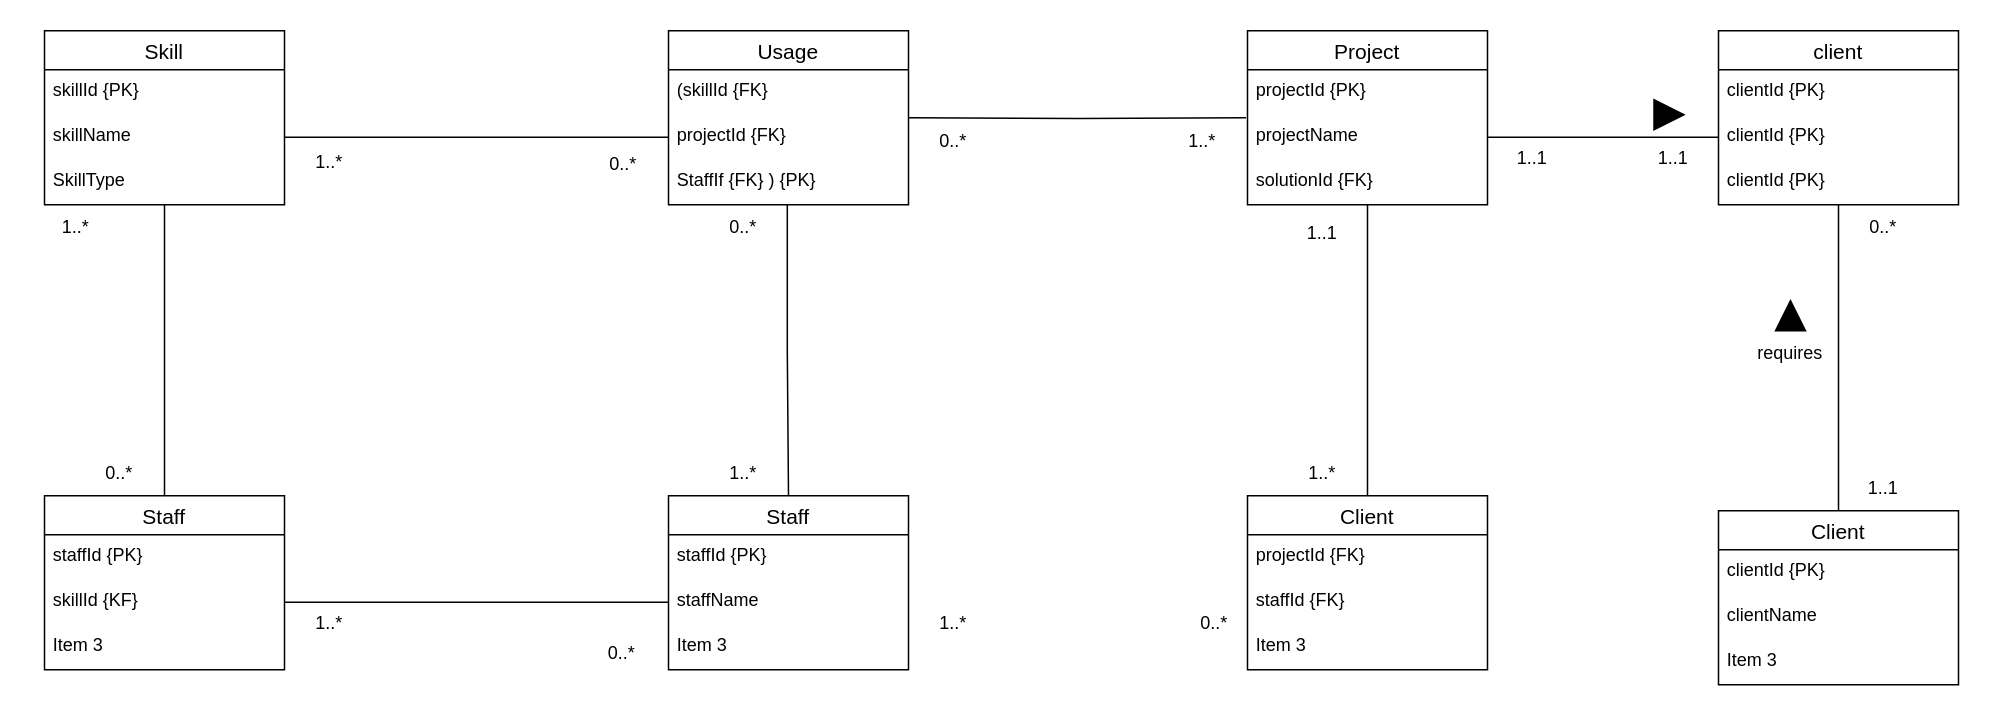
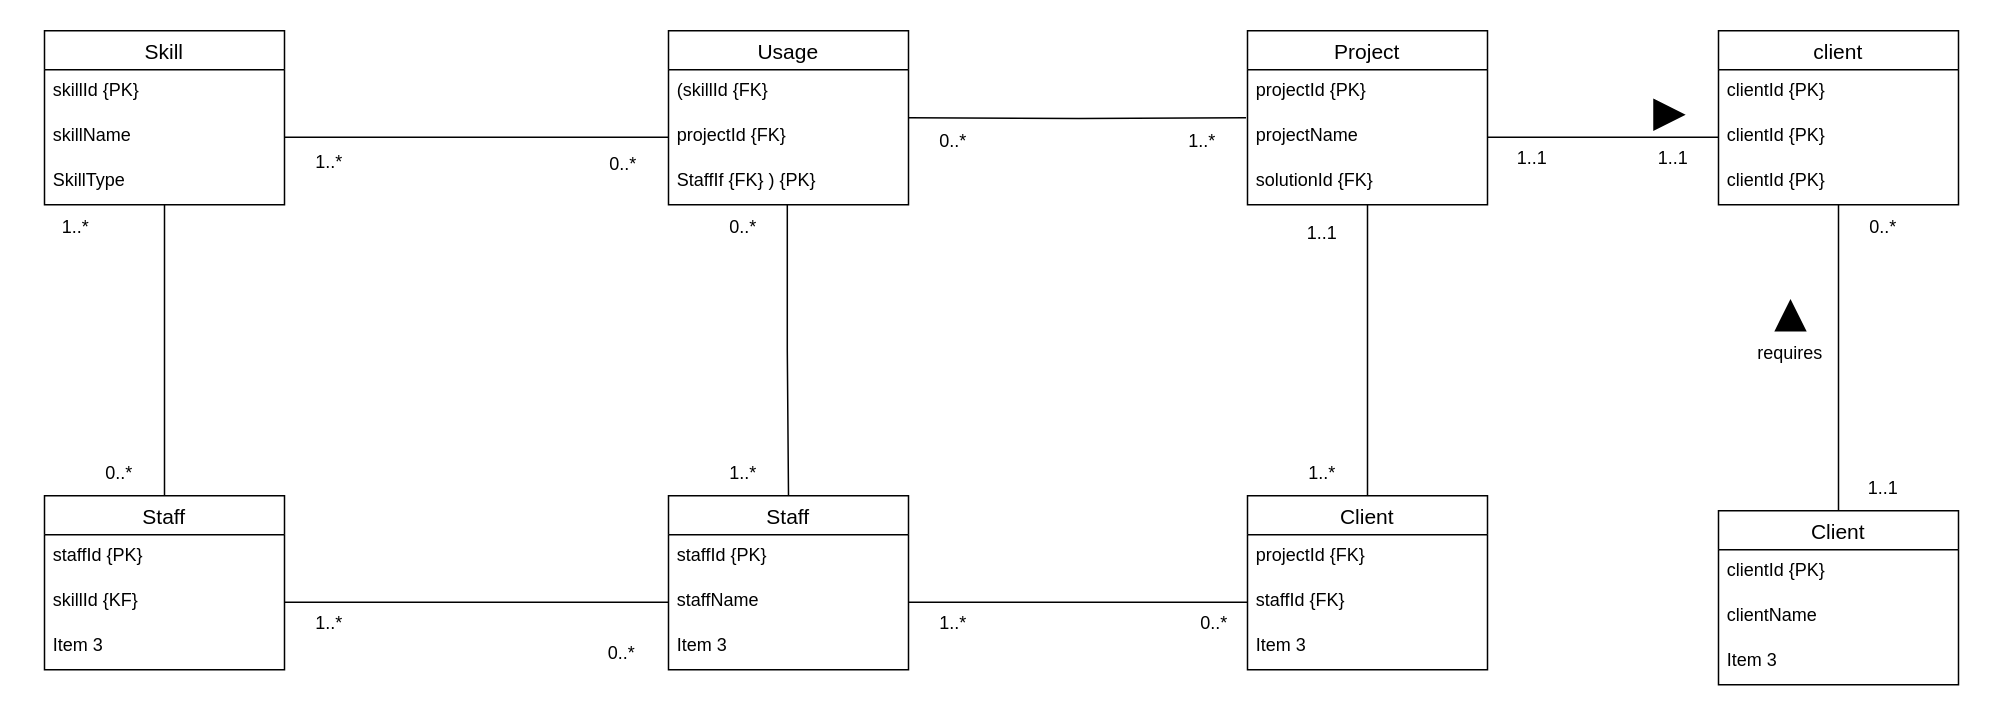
  <mxCell id="0" />
  <mxCell id="1" parent="0" />
  <mxCell id="2" value="Skill" style="swimlane;fontStyle=0;childLayout=stackLayout;horizontal=1;startSize=26;horizontalStack=0;resizeParent=1;resizeParentMax=0;resizeLast=0;collapsible=1;marginBottom=0;align=center;fontSize=14;" vertex="1" parent="1"><mxGeometry x="29" y="20" width="160" height="116" as="geometry" /></mxCell>
  <mxCell id="3" value="skillId {PK}" style="text;strokeColor=none;fillColor=none;spacingLeft=4;spacingRight=4;overflow=hidden;rotatable=0;points=[[0,0.5],[1,0.5]];portConstraint=eastwest;fontSize=12;" vertex="1" parent="2"><mxGeometry y="26" width="160" height="30" as="geometry" /></mxCell>
  <mxCell id="4" value="skillName " style="text;strokeColor=none;fillColor=none;spacingLeft=4;spacingRight=4;overflow=hidden;rotatable=0;points=[[0,0.5],[1,0.5]];portConstraint=eastwest;fontSize=12;" vertex="1" parent="2"><mxGeometry y="56" width="160" height="30" as="geometry" /></mxCell>
  <mxCell id="5" value="SkillType" style="text;strokeColor=none;fillColor=none;spacingLeft=4;spacingRight=4;overflow=hidden;rotatable=0;points=[[0,0.5],[1,0.5]];portConstraint=eastwest;fontSize=12;" vertex="1" parent="2"><mxGeometry y="86" width="160" height="30" as="geometry" /></mxCell>
  <mxCell id="6" value="Project" style="swimlane;fontStyle=0;childLayout=stackLayout;horizontal=1;startSize=26;horizontalStack=0;resizeParent=1;resizeParentMax=0;resizeLast=0;collapsible=1;marginBottom=0;align=center;fontSize=14;" vertex="1" parent="1"><mxGeometry x="831" y="20" width="160" height="116" as="geometry" /></mxCell>
  <mxCell id="7" value="projectId {PK}" style="text;strokeColor=none;fillColor=none;spacingLeft=4;spacingRight=4;overflow=hidden;rotatable=0;points=[[0,0.5],[1,0.5]];portConstraint=eastwest;fontSize=12;" vertex="1" parent="6"><mxGeometry y="26" width="160" height="30" as="geometry" /></mxCell>
  <mxCell id="8" value="projectName" style="text;strokeColor=none;fillColor=none;spacingLeft=4;spacingRight=4;overflow=hidden;rotatable=0;points=[[0,0.5],[1,0.5]];portConstraint=eastwest;fontSize=12;" vertex="1" parent="6"><mxGeometry y="56" width="160" height="30" as="geometry" /></mxCell>
  <mxCell id="9" value="solutionId {FK}" style="text;strokeColor=none;fillColor=none;spacingLeft=4;spacingRight=4;overflow=hidden;rotatable=0;points=[[0,0.5],[1,0.5]];portConstraint=eastwest;fontSize=12;" vertex="1" parent="6"><mxGeometry y="86" width="160" height="30" as="geometry" /></mxCell>
  <mxCell id="10" value="client" style="swimlane;fontStyle=0;childLayout=stackLayout;horizontal=1;startSize=26;horizontalStack=0;resizeParent=1;resizeParentMax=0;resizeLast=0;collapsible=1;marginBottom=0;align=center;fontSize=14;" vertex="1" parent="1"><mxGeometry x="1145" y="20" width="160" height="116" as="geometry" /></mxCell>
  <mxCell id="11" value="clientId {PK}" style="text;strokeColor=none;fillColor=none;spacingLeft=4;spacingRight=4;overflow=hidden;rotatable=0;points=[[0,0.5],[1,0.5]];portConstraint=eastwest;fontSize=12;" vertex="1" parent="10"><mxGeometry y="26" width="160" height="30" as="geometry" /></mxCell>
  <mxCell id="12" value="clientId {PK}" style="text;strokeColor=none;fillColor=none;spacingLeft=4;spacingRight=4;overflow=hidden;rotatable=0;points=[[0,0.5],[1,0.5]];portConstraint=eastwest;fontSize=12;" vertex="1" parent="10"><mxGeometry y="56" width="160" height="30" as="geometry" /></mxCell>
  <mxCell id="13" value="clientId {PK}" style="text;strokeColor=none;fillColor=none;spacingLeft=4;spacingRight=4;overflow=hidden;rotatable=0;points=[[0,0.5],[1,0.5]];portConstraint=eastwest;fontSize=12;" vertex="1" parent="10"><mxGeometry y="86" width="160" height="30" as="geometry" /></mxCell>
  <mxCell id="14" style="edgeStyle=orthogonalEdgeStyle;rounded=0;orthogonalLoop=1;jettySize=auto;html=1;endArrow=none;endFill=0;" edge="1" parent="1" source="15" target="10"><mxGeometry relative="1" as="geometry" /></mxCell>
  <mxCell id="15" value="Client" style="swimlane;fontStyle=0;childLayout=stackLayout;horizontal=1;startSize=26;horizontalStack=0;resizeParent=1;resizeParentMax=0;resizeLast=0;collapsible=1;marginBottom=0;align=center;fontSize=14;" vertex="1" parent="1"><mxGeometry x="1145" y="340" width="160" height="116" as="geometry" /></mxCell>
  <mxCell id="16" value="clientId {PK}" style="text;strokeColor=none;fillColor=none;spacingLeft=4;spacingRight=4;overflow=hidden;rotatable=0;points=[[0,0.5],[1,0.5]];portConstraint=eastwest;fontSize=12;" vertex="1" parent="15"><mxGeometry y="26" width="160" height="30" as="geometry" /></mxCell>
  <mxCell id="17" value="clientName" style="text;strokeColor=none;fillColor=none;spacingLeft=4;spacingRight=4;overflow=hidden;rotatable=0;points=[[0,0.5],[1,0.5]];portConstraint=eastwest;fontSize=12;" vertex="1" parent="15"><mxGeometry y="56" width="160" height="30" as="geometry" /></mxCell>
  <mxCell id="18" value="Item 3" style="text;strokeColor=none;fillColor=none;spacingLeft=4;spacingRight=4;overflow=hidden;rotatable=0;points=[[0,0.5],[1,0.5]];portConstraint=eastwest;fontSize=12;" vertex="1" parent="15"><mxGeometry y="86" width="160" height="30" as="geometry" /></mxCell>
  <mxCell id="19" value="Staff" style="swimlane;fontStyle=0;childLayout=stackLayout;horizontal=1;startSize=26;horizontalStack=0;resizeParent=1;resizeParentMax=0;resizeLast=0;collapsible=1;marginBottom=0;align=center;fontSize=14;" vertex="1" parent="1"><mxGeometry x="445" y="330" width="160" height="116" as="geometry" /></mxCell>
  <mxCell id="20" value="staffId {PK}" style="text;strokeColor=none;fillColor=none;spacingLeft=4;spacingRight=4;overflow=hidden;rotatable=0;points=[[0,0.5],[1,0.5]];portConstraint=eastwest;fontSize=12;" vertex="1" parent="19"><mxGeometry y="26" width="160" height="30" as="geometry" /></mxCell>
  <mxCell id="21" value="staffName" style="text;strokeColor=none;fillColor=none;spacingLeft=4;spacingRight=4;overflow=hidden;rotatable=0;points=[[0,0.5],[1,0.5]];portConstraint=eastwest;fontSize=12;" vertex="1" parent="19"><mxGeometry y="56" width="160" height="30" as="geometry" /></mxCell>
  <mxCell id="22" value="Item 3" style="text;strokeColor=none;fillColor=none;spacingLeft=4;spacingRight=4;overflow=hidden;rotatable=0;points=[[0,0.5],[1,0.5]];portConstraint=eastwest;fontSize=12;" vertex="1" parent="19"><mxGeometry y="86" width="160" height="30" as="geometry" /></mxCell>
  <mxCell id="23" style="edgeStyle=orthogonalEdgeStyle;rounded=0;orthogonalLoop=1;jettySize=auto;html=1;entryX=-0.006;entryY=0.067;entryDx=0;entryDy=0;entryPerimeter=0;endArrow=none;endFill=0;" edge="1" parent="1" target="8"><mxGeometry relative="1" as="geometry"><mxPoint x="605" y="78" as="sourcePoint" /></mxGeometry></mxCell>
  <mxCell id="24" style="edgeStyle=orthogonalEdgeStyle;rounded=0;orthogonalLoop=1;jettySize=auto;html=1;entryX=0.5;entryY=0;entryDx=0;entryDy=0;endArrow=none;endFill=0;exitX=0.495;exitY=0.994;exitDx=0;exitDy=0;exitPerimeter=0;" edge="1" parent="1" source="45" target="19"><mxGeometry relative="1" as="geometry"><mxPoint x="525" y="118" as="sourcePoint" /></mxGeometry></mxCell>
  <mxCell id="25" style="edgeStyle=orthogonalEdgeStyle;rounded=0;orthogonalLoop=1;jettySize=auto;html=1;endArrow=none;endFill=0;" edge="1" parent="1" source="8"><mxGeometry relative="1" as="geometry"><mxPoint x="1145" y="91" as="targetPoint" /></mxGeometry></mxCell>
  <mxCell id="26" value="" style="group" vertex="1" connectable="0" parent="1"><mxGeometry x="1041" y="60" width="80" height="30" as="geometry" /></mxCell>
  <mxCell id="27" value="" style="triangle;whiteSpace=wrap;html=1;fillColor=#000000;" vertex="1" parent="26"><mxGeometry x="61" y="6" width="20" height="20" as="geometry" /></mxCell>
  <mxCell id="28" value="" style="group" vertex="1" connectable="0" parent="1"><mxGeometry x="1163" y="220" width="80" height="30" as="geometry" /></mxCell>
  <mxCell id="29" value="requires" style="text;html=1;strokeColor=none;fillColor=none;align=center;verticalAlign=middle;whiteSpace=wrap;rounded=0;" vertex="1" parent="28"><mxGeometry width="60" height="30" as="geometry" /></mxCell>
  <mxCell id="30" value="" style="triangle;whiteSpace=wrap;html=1;fillColor=#000000;direction=north;" vertex="1" parent="1"><mxGeometry x="1183" y="200" width="20" height="20" as="geometry" /></mxCell>
  <mxCell id="31" value="1..*" style="text;html=1;strokeColor=none;fillColor=none;align=center;verticalAlign=middle;whiteSpace=wrap;rounded=0;" vertex="1" parent="1"><mxGeometry x="189" y="93" width="60" height="30" as="geometry" /></mxCell>
  <mxCell id="32" value="1..*" style="text;html=1;strokeColor=none;fillColor=none;align=center;verticalAlign=middle;whiteSpace=wrap;rounded=0;" vertex="1" parent="1"><mxGeometry x="771" y="79" width="60" height="30" as="geometry" /></mxCell>
  <mxCell id="33" value="1..*" style="text;html=1;strokeColor=none;fillColor=none;align=center;verticalAlign=middle;whiteSpace=wrap;rounded=0;" vertex="1" parent="1"><mxGeometry x="20" y="136" width="60" height="30" as="geometry" /></mxCell>
  <mxCell id="34" value="1..*" style="text;html=1;strokeColor=none;fillColor=none;align=center;verticalAlign=middle;whiteSpace=wrap;rounded=0;" vertex="1" parent="1"><mxGeometry x="465" y="300" width="60" height="30" as="geometry" /></mxCell>
  <mxCell id="35" value="1..*" style="text;html=1;strokeColor=none;fillColor=none;align=center;verticalAlign=middle;whiteSpace=wrap;rounded=0;" vertex="1" parent="1"><mxGeometry x="605" y="400" width="60" height="30" as="geometry" /></mxCell>
  <mxCell id="36" value="1..1" style="text;html=1;strokeColor=none;fillColor=none;align=center;verticalAlign=middle;whiteSpace=wrap;rounded=0;" vertex="1" parent="1"><mxGeometry x="851" y="140" width="60" height="30" as="geometry" /></mxCell>
  <mxCell id="37" value="0..*" style="text;html=1;strokeColor=none;fillColor=none;align=center;verticalAlign=middle;whiteSpace=wrap;rounded=0;" vertex="1" parent="1"><mxGeometry x="384" y="420" width="60" height="30" as="geometry" /></mxCell>
  <mxCell id="38" value="0..*" style="text;html=1;strokeColor=none;fillColor=none;align=center;verticalAlign=middle;whiteSpace=wrap;rounded=0;" vertex="1" parent="1"><mxGeometry x="1225" y="136" width="60" height="30" as="geometry" /></mxCell>
  <mxCell id="39" value="1..1" style="text;html=1;strokeColor=none;fillColor=none;align=center;verticalAlign=middle;whiteSpace=wrap;rounded=0;" vertex="1" parent="1"><mxGeometry x="1225" y="310" width="60" height="30" as="geometry" /></mxCell>
  <mxCell id="40" value="1..1" style="text;html=1;strokeColor=none;fillColor=none;align=center;verticalAlign=middle;whiteSpace=wrap;rounded=0;" vertex="1" parent="1"><mxGeometry x="991" y="90" width="60" height="30" as="geometry" /></mxCell>
  <mxCell id="41" value="1..1" style="text;html=1;strokeColor=none;fillColor=none;align=center;verticalAlign=middle;whiteSpace=wrap;rounded=0;" vertex="1" parent="1"><mxGeometry x="1085" y="90" width="60" height="30" as="geometry" /></mxCell>
  <mxCell id="42" value="Usage" style="swimlane;fontStyle=0;childLayout=stackLayout;horizontal=1;startSize=26;horizontalStack=0;resizeParent=1;resizeParentMax=0;resizeLast=0;collapsible=1;marginBottom=0;align=center;fontSize=14;" vertex="1" parent="1"><mxGeometry x="445" y="20" width="160" height="116" as="geometry" /></mxCell>
  <mxCell id="43" value="(skillId {FK}" style="text;strokeColor=none;fillColor=none;spacingLeft=4;spacingRight=4;overflow=hidden;rotatable=0;points=[[0,0.5],[1,0.5]];portConstraint=eastwest;fontSize=12;" vertex="1" parent="42"><mxGeometry y="26" width="160" height="30" as="geometry" /></mxCell>
  <mxCell id="44" value="projectId {FK}" style="text;strokeColor=none;fillColor=none;spacingLeft=4;spacingRight=4;overflow=hidden;rotatable=0;points=[[0,0.5],[1,0.5]];portConstraint=eastwest;fontSize=12;" vertex="1" parent="42"><mxGeometry y="56" width="160" height="30" as="geometry" /></mxCell>
  <mxCell id="45" value="StaffIf {FK} ) {PK}" style="text;strokeColor=none;fillColor=none;spacingLeft=4;spacingRight=4;overflow=hidden;rotatable=0;points=[[0,0.5],[1,0.5]];portConstraint=eastwest;fontSize=12;" vertex="1" parent="42"><mxGeometry y="86" width="160" height="30" as="geometry" /></mxCell>
  <mxCell id="46" style="edgeStyle=orthogonalEdgeStyle;rounded=0;orthogonalLoop=1;jettySize=auto;html=1;entryX=0;entryY=0.5;entryDx=0;entryDy=0;endArrow=none;endFill=0;" edge="1" parent="1" source="4" target="44"><mxGeometry relative="1" as="geometry" /></mxCell>
  <mxCell id="47" value="0..*" style="text;html=1;strokeColor=none;fillColor=none;align=center;verticalAlign=middle;whiteSpace=wrap;rounded=0;" vertex="1" parent="1"><mxGeometry x="385" y="94" width="60" height="30" as="geometry" /></mxCell>
  <mxCell id="48" value="0..*" style="text;html=1;strokeColor=none;fillColor=none;align=center;verticalAlign=middle;whiteSpace=wrap;rounded=0;" vertex="1" parent="1"><mxGeometry x="605" y="79" width="60" height="30" as="geometry" /></mxCell>
  <mxCell id="49" value="0..*" style="text;html=1;strokeColor=none;fillColor=none;align=center;verticalAlign=middle;whiteSpace=wrap;rounded=0;" vertex="1" parent="1"><mxGeometry x="465" y="136" width="60" height="30" as="geometry" /></mxCell>
  <mxCell id="50" style="edgeStyle=orthogonalEdgeStyle;rounded=0;orthogonalLoop=1;jettySize=auto;html=1;endArrow=none;endFill=0;" edge="1" parent="1" source="51" target="2"><mxGeometry relative="1" as="geometry" /></mxCell>
  <mxCell id="51" value="Staff" style="swimlane;fontStyle=0;childLayout=stackLayout;horizontal=1;startSize=26;horizontalStack=0;resizeParent=1;resizeParentMax=0;resizeLast=0;collapsible=1;marginBottom=0;align=center;fontSize=14;" vertex="1" parent="1"><mxGeometry x="29" y="330" width="160" height="116" as="geometry" /></mxCell>
  <mxCell id="52" value="staffId {PK}" style="text;strokeColor=none;fillColor=none;spacingLeft=4;spacingRight=4;overflow=hidden;rotatable=0;points=[[0,0.5],[1,0.5]];portConstraint=eastwest;fontSize=12;" vertex="1" parent="51"><mxGeometry y="26" width="160" height="30" as="geometry" /></mxCell>
  <mxCell id="53" value="skillId {KF}" style="text;strokeColor=none;fillColor=none;spacingLeft=4;spacingRight=4;overflow=hidden;rotatable=0;points=[[0,0.5],[1,0.5]];portConstraint=eastwest;fontSize=12;" vertex="1" parent="51"><mxGeometry y="56" width="160" height="30" as="geometry" /></mxCell>
  <mxCell id="54" value="Item 3" style="text;strokeColor=none;fillColor=none;spacingLeft=4;spacingRight=4;overflow=hidden;rotatable=0;points=[[0,0.5],[1,0.5]];portConstraint=eastwest;fontSize=12;" vertex="1" parent="51"><mxGeometry y="86" width="160" height="30" as="geometry" /></mxCell>
  <mxCell id="55" style="edgeStyle=orthogonalEdgeStyle;rounded=0;orthogonalLoop=1;jettySize=auto;html=1;entryX=0;entryY=0.5;entryDx=0;entryDy=0;endArrow=none;endFill=0;" edge="1" parent="1" source="53" target="21"><mxGeometry relative="1" as="geometry" /></mxCell>
  <mxCell id="56" value="0..*" style="text;html=1;strokeColor=none;fillColor=none;align=center;verticalAlign=middle;whiteSpace=wrap;rounded=0;" vertex="1" parent="1"><mxGeometry x="49" y="300" width="60" height="30" as="geometry" /></mxCell>
  <mxCell id="57" value="1..*" style="text;html=1;strokeColor=none;fillColor=none;align=center;verticalAlign=middle;whiteSpace=wrap;rounded=0;" vertex="1" parent="1"><mxGeometry x="189" y="400" width="60" height="30" as="geometry" /></mxCell>
  <mxCell id="58" style="edgeStyle=orthogonalEdgeStyle;rounded=0;orthogonalLoop=1;jettySize=auto;html=1;endArrow=none;endFill=0;" edge="1" parent="1" source="59" target="6"><mxGeometry relative="1" as="geometry" /></mxCell>
  <mxCell id="59" value="Client" style="swimlane;fontStyle=0;childLayout=stackLayout;horizontal=1;startSize=26;horizontalStack=0;resizeParent=1;resizeParentMax=0;resizeLast=0;collapsible=1;marginBottom=0;align=center;fontSize=14;" vertex="1" parent="1"><mxGeometry x="831" y="330" width="160" height="116" as="geometry" /></mxCell>
  <mxCell id="60" value="projectId {FK}" style="text;strokeColor=none;fillColor=none;spacingLeft=4;spacingRight=4;overflow=hidden;rotatable=0;points=[[0,0.5],[1,0.5]];portConstraint=eastwest;fontSize=12;" vertex="1" parent="59"><mxGeometry y="26" width="160" height="30" as="geometry" /></mxCell>
  <mxCell id="61" value="staffId {FK}" style="text;strokeColor=none;fillColor=none;spacingLeft=4;spacingRight=4;overflow=hidden;rotatable=0;points=[[0,0.5],[1,0.5]];portConstraint=eastwest;fontSize=12;" vertex="1" parent="59"><mxGeometry y="56" width="160" height="30" as="geometry" /></mxCell>
  <mxCell id="62" value="Item 3" style="text;strokeColor=none;fillColor=none;spacingLeft=4;spacingRight=4;overflow=hidden;rotatable=0;points=[[0,0.5],[1,0.5]];portConstraint=eastwest;fontSize=12;" vertex="1" parent="59"><mxGeometry y="86" width="160" height="30" as="geometry" /></mxCell>
+ <mxCell id="63" style="edgeStyle=orthogonalEdgeStyle;rounded=0;orthogonalLoop=1;jettySize=auto;html=1;endArrow=none;endFill=0;" edge="1" parent="1" source="61" target="21"><mxGeometry relative="1" as="geometry" /></mxCell>
  <mxCell id="64" value="0..*" style="text;html=1;strokeColor=none;fillColor=none;align=center;verticalAlign=middle;whiteSpace=wrap;rounded=0;" vertex="1" parent="1"><mxGeometry x="779" y="400" width="60" height="30" as="geometry" /></mxCell>
  <mxCell id="65" value="1..*" style="text;html=1;strokeColor=none;fillColor=none;align=center;verticalAlign=middle;whiteSpace=wrap;rounded=0;" vertex="1" parent="1"><mxGeometry x="851" y="300" width="60" height="30" as="geometry" /></mxCell>
